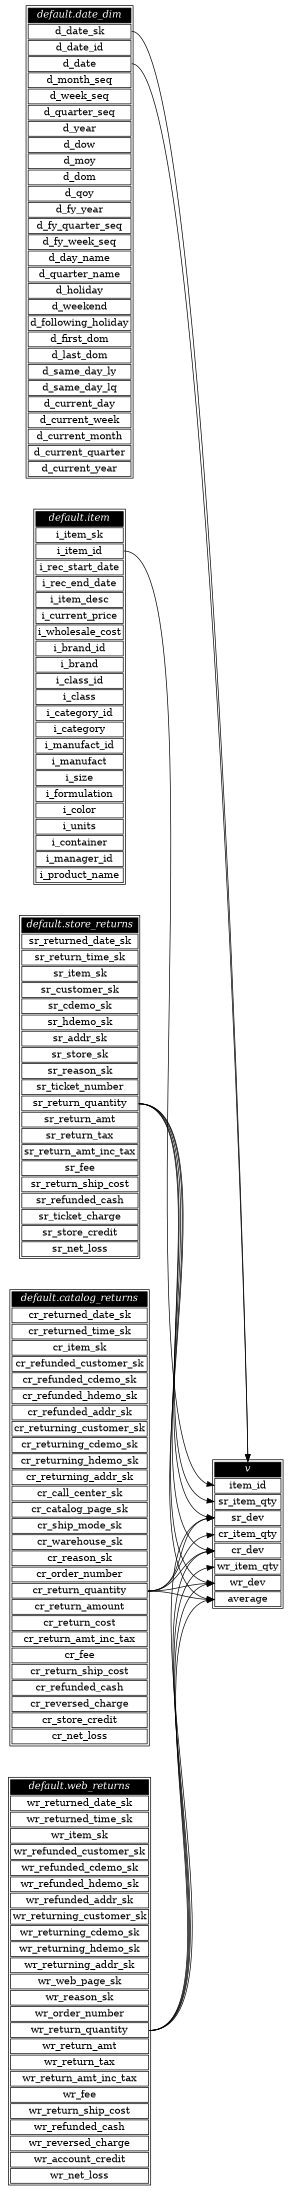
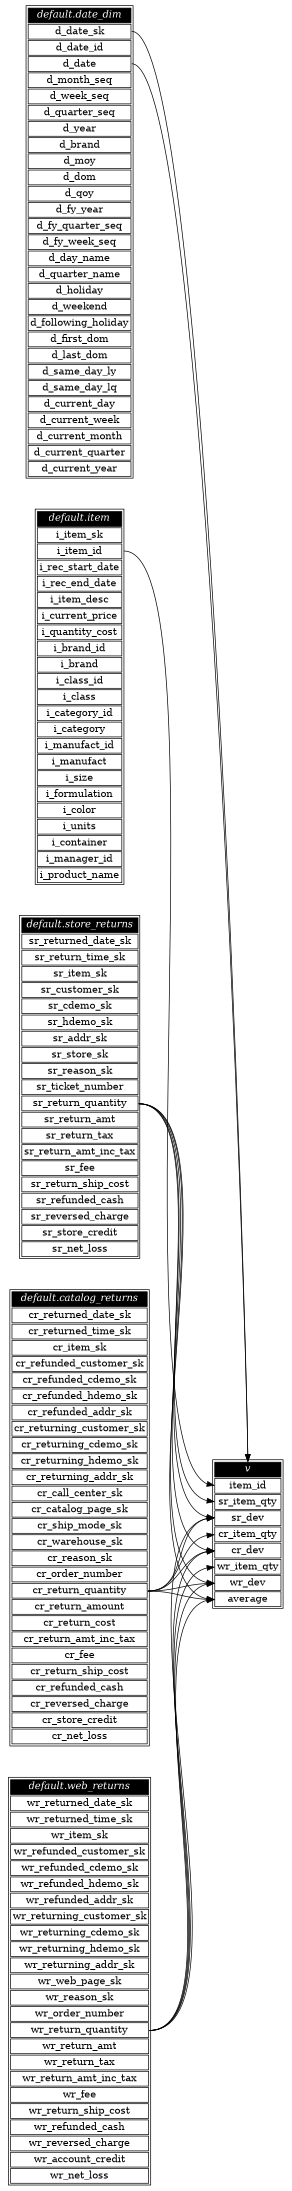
  digraph {
    fontname=Helvetica
    nodesep=0.5
    rankdir=LR
    ranksep=1
    node [color=black shape=plaintext]
    edge [headport=2 tailport=17]
    n1 [label=< <table>   <tr><td bgcolor="black" port="nodeName"><i><font color="white">default.catalog_returns</font></i></td></tr>   <tr><td port="0">cr_returned_date_sk</td></tr> <tr><td port="1">cr_returned_time_sk</td></tr> <tr><td port="2">cr_item_sk</td></tr> <tr><td port="3">cr_refunded_customer_sk</td></tr> <tr><td port="4">cr_refunded_cdemo_sk</td></tr> <tr><td port="5">cr_refunded_hdemo_sk</td></tr> <tr><td port="6">cr_refunded_addr_sk</td></tr> <tr><td port="7">cr_returning_customer_sk</td></tr> <tr><td port="8">cr_returning_cdemo_sk</td></tr> <tr><td port="9">cr_returning_hdemo_sk</td></tr> <tr><td port="10">cr_returning_addr_sk</td></tr> <tr><td port="11">cr_call_center_sk</td></tr> <tr><td port="12">cr_catalog_page_sk</td></tr> <tr><td port="13">cr_ship_mode_sk</td></tr> <tr><td port="14">cr_warehouse_sk</td></tr> <tr><td port="15">cr_reason_sk</td></tr> <tr><td port="16">cr_order_number</td></tr> <tr><td port="17">cr_return_quantity</td></tr> <tr><td port="18">cr_return_amount</td></tr> <tr><td port="19">cr_return_cost</td></tr> <tr><td port="20">cr_return_amt_inc_tax</td></tr> <tr><td port="21">cr_fee</td></tr> <tr><td port="22">cr_return_ship_cost</td></tr> <tr><td port="23">cr_refunded_cash</td></tr> <tr><td port="24">cr_reversed_charge</td></tr> <tr><td port="25">cr_store_credit</td></tr> <tr><td port="26">cr_net_loss</td></tr> </table>>]
    n2 [label=< <table>   <tr><td bgcolor="black" port="nodeName"><i><font color="white">v</font></i></td></tr>   <tr><td port="0">item_id</td></tr> <tr><td port="1">sr_item_qty</td></tr> <tr><td port="2">sr_dev</td></tr> <tr><td port="3">cr_item_qty</td></tr> <tr><td port="4">cr_dev</td></tr> <tr><td port="5">wr_item_qty</td></tr> <tr><td port="6">wr_dev</td></tr> <tr><td port="7">average</td></tr> </table>>]
-   n3 [label=< <table>   <tr><td bgcolor="black" port="nodeName"><i><font color="white">default.date_dim</font></i></td></tr>   <tr><td port="0">d_date_sk</td></tr> <tr><td port="1">d_date_id</td></tr> <tr><td port="2">d_date</td></tr> <tr><td port="3">d_month_seq</td></tr> <tr><td port="4">d_week_seq</td></tr> <tr><td port="5">d_quarter_seq</td></tr> <tr><td port="6">d_year</td></tr> <tr><td port="7">d_dow</td></tr> <tr><td port="8">d_moy</td></tr> <tr><td port="9">d_dom</td></tr> <tr><td port="10">d_qoy</td></tr> <tr><td port="11">d_fy_year</td></tr> <tr><td port="12">d_fy_quarter_seq</td></tr> <tr><td port="13">d_fy_week_seq</td></tr> <tr><td port="14">d_day_name</td></tr> <tr><td port="15">d_quarter_name</td></tr> <tr><td port="16">d_holiday</td></tr> <tr><td port="17">d_weekend</td></tr> <tr><td port="18">d_following_holiday</td></tr> <tr><td port="19">d_first_dom</td></tr> <tr><td port="20">d_last_dom</td></tr> <tr><td port="21">d_same_day_ly</td></tr> <tr><td port="22">d_same_day_lq</td></tr> <tr><td port="23">d_current_day</td></tr> <tr><td port="24">d_current_week</td></tr> <tr><td port="25">d_current_month</td></tr> <tr><td port="26">d_current_quarter</td></tr> <tr><td port="27">d_current_year</td></tr> </table>>]
-   n4 [label=< <table>   <tr><td bgcolor="black" port="nodeName"><i><font color="white">default.item</font></i></td></tr>   <tr><td port="0">i_item_sk</td></tr> <tr><td port="1">i_item_id</td></tr> <tr><td port="2">i_rec_start_date</td></tr> <tr><td port="3">i_rec_end_date</td></tr> <tr><td port="4">i_item_desc</td></tr> <tr><td port="5">i_current_price</td></tr> <tr><td port="6">i_wholesale_cost</td></tr> <tr><td port="7">i_brand_id</td></tr> <tr><td port="8">i_brand</td></tr> <tr><td port="9">i_class_id</td></tr> <tr><td port="10">i_class</td></tr> <tr><td port="11">i_category_id</td></tr> <tr><td port="12">i_category</td></tr> <tr><td port="13">i_manufact_id</td></tr> <tr><td port="14">i_manufact</td></tr> <tr><td port="15">i_size</td></tr> <tr><td port="16">i_formulation</td></tr> <tr><td port="17">i_color</td></tr> <tr><td port="18">i_units</td></tr> <tr><td port="19">i_container</td></tr> <tr><td port="20">i_manager_id</td></tr> <tr><td port="21">i_product_name</td></tr> </table>>]
-   n5 [label=< <table>   <tr><td bgcolor="black" port="nodeName"><i><font color="white">default.store_returns</font></i></td></tr>   <tr><td port="0">sr_returned_date_sk</td></tr> <tr><td port="1">sr_return_time_sk</td></tr> <tr><td port="2">sr_item_sk</td></tr> <tr><td port="3">sr_customer_sk</td></tr> <tr><td port="4">sr_cdemo_sk</td></tr> <tr><td port="5">sr_hdemo_sk</td></tr> <tr><td port="6">sr_addr_sk</td></tr> <tr><td port="7">sr_store_sk</td></tr> <tr><td port="8">sr_reason_sk</td></tr> <tr><td port="9">sr_ticket_number</td></tr> <tr><td port="10">sr_return_quantity</td></tr> <tr><td port="11">sr_return_amt</td></tr> <tr><td port="12">sr_return_tax</td></tr> <tr><td port="13">sr_return_amt_inc_tax</td></tr> <tr><td port="14">sr_fee</td></tr> <tr><td port="15">sr_return_ship_cost</td></tr> <tr><td port="16">sr_refunded_cash</td></tr> <tr><td port="17">sr_ticket_charge</td></tr> <tr><td port="18">sr_store_credit</td></tr> <tr><td port="19">sr_net_loss</td></tr> </table>>]
+   n3 [label=< <table>   <tr><td bgcolor="black" port="nodeName"><i><font color="white">default.date_dim</font></i></td></tr>   <tr><td port="0">d_date_sk</td></tr> <tr><td port="1">d_date_id</td></tr> <tr><td port="2">d_date</td></tr> <tr><td port="3">d_month_seq</td></tr> <tr><td port="4">d_week_seq</td></tr> <tr><td port="5">d_quarter_seq</td></tr> <tr><td port="6">d_year</td></tr> <tr><td port="7">d_brand</td></tr> <tr><td port="8">d_moy</td></tr> <tr><td port="9">d_dom</td></tr> <tr><td port="10">d_qoy</td></tr> <tr><td port="11">d_fy_year</td></tr> <tr><td port="12">d_fy_quarter_seq</td></tr> <tr><td port="13">d_fy_week_seq</td></tr> <tr><td port="14">d_day_name</td></tr> <tr><td port="15">d_quarter_name</td></tr> <tr><td port="16">d_holiday</td></tr> <tr><td port="17">d_weekend</td></tr> <tr><td port="18">d_following_holiday</td></tr> <tr><td port="19">d_first_dom</td></tr> <tr><td port="20">d_last_dom</td></tr> <tr><td port="21">d_same_day_ly</td></tr> <tr><td port="22">d_same_day_lq</td></tr> <tr><td port="23">d_current_day</td></tr> <tr><td port="24">d_current_week</td></tr> <tr><td port="25">d_current_month</td></tr> <tr><td port="26">d_current_quarter</td></tr> <tr><td port="27">d_current_year</td></tr> </table>>]
+   n4 [label=< <table>   <tr><td bgcolor="black" port="nodeName"><i><font color="white">default.item</font></i></td></tr>   <tr><td port="0">i_item_sk</td></tr> <tr><td port="1">i_item_id</td></tr> <tr><td port="2">i_rec_start_date</td></tr> <tr><td port="3">i_rec_end_date</td></tr> <tr><td port="4">i_item_desc</td></tr> <tr><td port="5">i_current_price</td></tr> <tr><td port="6">i_quantity_cost</td></tr> <tr><td port="7">i_brand_id</td></tr> <tr><td port="8">i_brand</td></tr> <tr><td port="9">i_class_id</td></tr> <tr><td port="10">i_class</td></tr> <tr><td port="11">i_category_id</td></tr> <tr><td port="12">i_category</td></tr> <tr><td port="13">i_manufact_id</td></tr> <tr><td port="14">i_manufact</td></tr> <tr><td port="15">i_size</td></tr> <tr><td port="16">i_formulation</td></tr> <tr><td port="17">i_color</td></tr> <tr><td port="18">i_units</td></tr> <tr><td port="19">i_container</td></tr> <tr><td port="20">i_manager_id</td></tr> <tr><td port="21">i_product_name</td></tr> </table>>]
+   n5 [label=< <table>   <tr><td bgcolor="black" port="nodeName"><i><font color="white">default.store_returns</font></i></td></tr>   <tr><td port="0">sr_returned_date_sk</td></tr> <tr><td port="1">sr_return_time_sk</td></tr> <tr><td port="2">sr_item_sk</td></tr> <tr><td port="3">sr_customer_sk</td></tr> <tr><td port="4">sr_cdemo_sk</td></tr> <tr><td port="5">sr_hdemo_sk</td></tr> <tr><td port="6">sr_addr_sk</td></tr> <tr><td port="7">sr_store_sk</td></tr> <tr><td port="8">sr_reason_sk</td></tr> <tr><td port="9">sr_ticket_number</td></tr> <tr><td port="10">sr_return_quantity</td></tr> <tr><td port="11">sr_return_amt</td></tr> <tr><td port="12">sr_return_tax</td></tr> <tr><td port="13">sr_return_amt_inc_tax</td></tr> <tr><td port="14">sr_fee</td></tr> <tr><td port="15">sr_return_ship_cost</td></tr> <tr><td port="16">sr_refunded_cash</td></tr> <tr><td port="17">sr_reversed_charge</td></tr> <tr><td port="18">sr_store_credit</td></tr> <tr><td port="19">sr_net_loss</td></tr> </table>>]
    n6 [label=< <table>   <tr><td bgcolor="black" port="nodeName"><i><font color="white">default.web_returns</font></i></td></tr>   <tr><td port="0">wr_returned_date_sk</td></tr> <tr><td port="1">wr_returned_time_sk</td></tr> <tr><td port="2">wr_item_sk</td></tr> <tr><td port="3">wr_refunded_customer_sk</td></tr> <tr><td port="4">wr_refunded_cdemo_sk</td></tr> <tr><td port="5">wr_refunded_hdemo_sk</td></tr> <tr><td port="6">wr_refunded_addr_sk</td></tr> <tr><td port="7">wr_returning_customer_sk</td></tr> <tr><td port="8">wr_returning_cdemo_sk</td></tr> <tr><td port="9">wr_returning_hdemo_sk</td></tr> <tr><td port="10">wr_returning_addr_sk</td></tr> <tr><td port="11">wr_web_page_sk</td></tr> <tr><td port="12">wr_reason_sk</td></tr> <tr><td port="13">wr_order_number</td></tr> <tr><td port="14">wr_return_quantity</td></tr> <tr><td port="15">wr_return_amt</td></tr> <tr><td port="16">wr_return_tax</td></tr> <tr><td port="17">wr_return_amt_inc_tax</td></tr> <tr><td port="18">wr_fee</td></tr> <tr><td port="19">wr_return_ship_cost</td></tr> <tr><td port="20">wr_refunded_cash</td></tr> <tr><td port="21">wr_reversed_charge</td></tr> <tr><td port="22">wr_account_credit</td></tr> <tr><td port="23">wr_net_loss</td></tr> </table>>]
    n1 -> n2
    n1 -> n2 [headport=3]
    n1 -> n2 [headport=4]
    n1 -> n2 [headport=6]
    n1 -> n2 [headport=7]
    n3 -> n2 [headport=nodeName tailport=0]
    n3 -> n2 [headport=nodeName tailport=2]
    n4 -> n2 [headport=0 tailport=1]
    n5 -> n2 [headport=1 tailport=10]
    n5 -> n2 [tailport=10]
    n5 -> n2 [headport=4 tailport=10]
    n5 -> n2 [headport=6 tailport=10]
    n5 -> n2 [headport=7 tailport=10]
    n6 -> n2 [tailport=14]
    n6 -> n2 [headport=4 tailport=14]
    n6 -> n2 [headport=5 tailport=14]
    n6 -> n2 [headport=6 tailport=14]
    n6 -> n2 [headport=7 tailport=14]
  }
